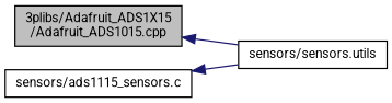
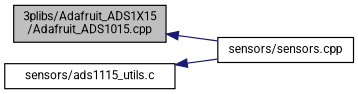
  digraph {
    fontname=Roboto
    rankdir=LR
    node [color=black fillcolor=white fontname=Roboto fontsize=10 shape=record style=filled]
    edge [color=midnightblue dir=back fontname=Roboto fontsize=10 labelfontname=Helvetica labelfontsize=10 style=solid]
    n1 [fillcolor=grey75 fontcolor=black height=0.2 label="3plibs/Adafruit_ADS1X15\l/Adafruit_ADS1015.cpp" width=0.4]
-   n2 [height=0.2 label="sensors/sensors.utils" width=0.4]
-   n3 [height=0.2 label="sensors/ads1115_sensors.c" width=0.4]
+   n2 [height=0.2 label="sensors/sensors.cpp" width=0.4]
+   n3 [height=0.2 label="sensors/ads1115_utils.c" width=0.4]
    n1 -> n2
    n3 -> n2
  }
